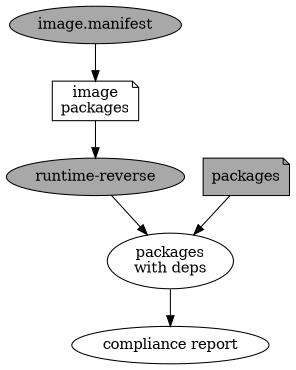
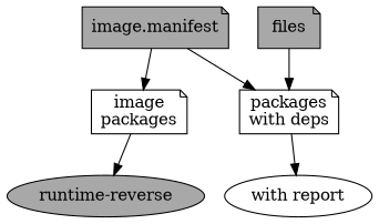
  digraph {
    node [fillcolor=gray66 shape=note]
-   n1 [label="image.manifest" shape=ellipse style=filled]
+   n1 [label="image.manifest" style=filled]
    n2 [label="image\npackages" fillcolor=""]
    n3 [label="runtime-reverse" shape=ellipse style=filled]
-   n4 [label="packages\nwith deps" fillcolor="" shape=""]
-   n5 [fillcolor=blue label="compliance report" shape=""]
-   n6 [label=packages style=filled]
+   n4 [label="packages\nwith deps" fillcolor=""]
+   n5 [fillcolor=blue label="with report" shape=""]
+   n6 [label=files style=filled]
    n1 -> n2
    n2 -> n3
-   n3 -> n4
+   n1 -> n4
    n4 -> n5
    n6 -> n4
  }
